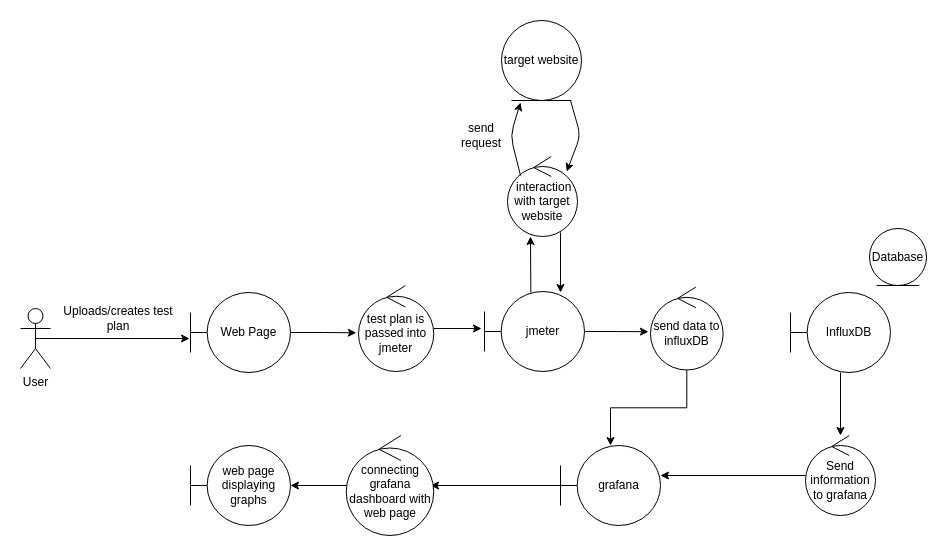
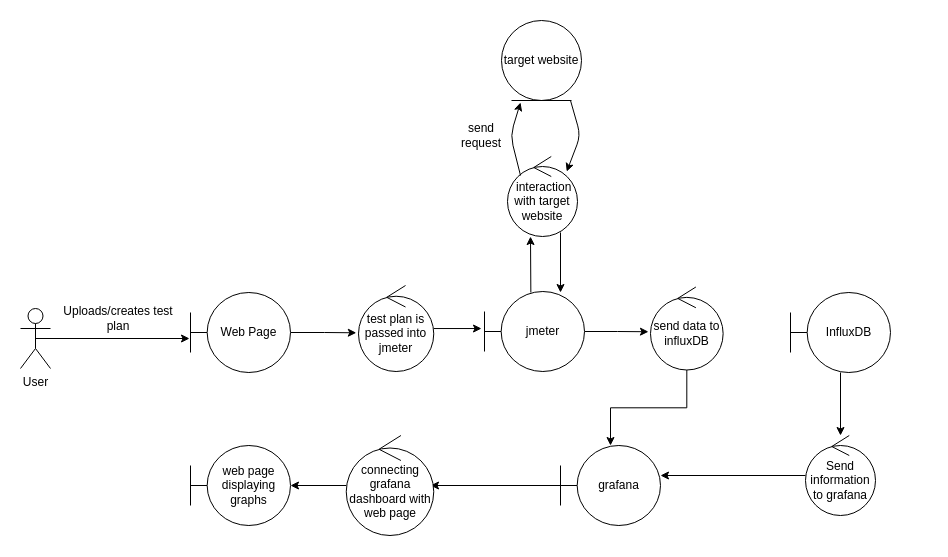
  <mxCell id="0" />
  <mxCell id="1" parent="0" />
  <mxCell id="2" style="edgeStyle=orthogonalEdgeStyle;rounded=0;orthogonalLoop=1;jettySize=auto;html=1;exitX=0.5;exitY=0.5;exitDx=0;exitDy=0;exitPerimeter=0;entryX=-0.01;entryY=0.575;entryDx=0;entryDy=0;entryPerimeter=0;" parent="1" source="3" target="5" edge="1"><mxGeometry relative="1" as="geometry" /></mxCell>
  <mxCell id="3" value="User&lt;br&gt;" style="shape=umlActor;verticalLabelPosition=bottom;verticalAlign=top;html=1;outlineConnect=0;" parent="1" vertex="1"><mxGeometry x="20" y="308" width="30" height="60" as="geometry" /></mxCell>
  <mxCell id="4" style="edgeStyle=orthogonalEdgeStyle;rounded=0;orthogonalLoop=1;jettySize=auto;html=1;entryX=-0.029;entryY=0.55;entryDx=0;entryDy=0;entryPerimeter=0;" edge="1" parent="1" source="5" target="8"><mxGeometry relative="1" as="geometry" /></mxCell>
  <mxCell id="5" value="Web Page" style="shape=umlBoundary;whiteSpace=wrap;html=1;" parent="1" vertex="1"><mxGeometry x="190" y="292" width="100" height="80" as="geometry" /></mxCell>
  <mxCell id="6" value="Uploads/creates test plan" style="text;html=1;strokeColor=none;fillColor=none;align=center;verticalAlign=middle;whiteSpace=wrap;rounded=0;" parent="1" vertex="1"><mxGeometry x="58" y="308" width="120" height="20" as="geometry" /></mxCell>
  <mxCell id="7" style="edgeStyle=orthogonalEdgeStyle;rounded=0;orthogonalLoop=1;jettySize=auto;html=1;entryX=-0.03;entryY=0.463;entryDx=0;entryDy=0;entryPerimeter=0;" edge="1" parent="1" source="8" target="10"><mxGeometry relative="1" as="geometry" /></mxCell>
  <mxCell id="8" value="test plan is passed into jmeter" style="ellipse;shape=umlControl;whiteSpace=wrap;html=1;" vertex="1" parent="1"><mxGeometry x="358" y="285" width="75.25" height="86" as="geometry" /></mxCell>
  <mxCell id="9" style="edgeStyle=orthogonalEdgeStyle;rounded=0;orthogonalLoop=1;jettySize=auto;html=1;entryX=-0.028;entryY=0.539;entryDx=0;entryDy=0;entryPerimeter=0;" edge="1" parent="1" source="10" target="19"><mxGeometry relative="1" as="geometry" /></mxCell>
  <mxCell id="10" value="jmeter" style="shape=umlBoundary;whiteSpace=wrap;html=1;" vertex="1" parent="1"><mxGeometry x="484" y="291" width="100" height="80" as="geometry" /></mxCell>
  <mxCell id="11" value="&amp;nbsp;interaction with target website" style="ellipse;shape=umlControl;whiteSpace=wrap;html=1;" vertex="1" parent="1"><mxGeometry x="507" y="156" width="70" height="80" as="geometry" /></mxCell>
  <mxCell id="12" value="target website" style="ellipse;shape=umlEntity;whiteSpace=wrap;html=1;" vertex="1" parent="1"><mxGeometry x="501" y="20" width="80" height="80" as="geometry" /></mxCell>
  <mxCell id="13" value="" style="endArrow=classic;html=1;entryX=0.846;entryY=0.188;entryDx=0;entryDy=0;entryPerimeter=0;" edge="1" parent="1" target="11"><mxGeometry width="50" height="50" relative="1" as="geometry"><mxPoint x="570" y="100" as="sourcePoint" /><mxPoint x="570" y="160" as="targetPoint" /><Array as="points"><mxPoint x="580" y="135" /></Array></mxGeometry></mxCell>
  <mxCell id="14" value="" style="endArrow=classic;html=1;exitX=0.186;exitY=0.238;exitDx=0;exitDy=0;exitPerimeter=0;" edge="1" parent="1" source="11"><mxGeometry width="50" height="50" relative="1" as="geometry"><mxPoint x="520" y="156" as="sourcePoint" /><mxPoint x="520" y="102" as="targetPoint" /><Array as="points"><mxPoint x="510" y="135" /></Array></mxGeometry></mxCell>
  <mxCell id="15" value="send request" style="text;html=1;strokeColor=none;fillColor=none;align=center;verticalAlign=middle;whiteSpace=wrap;rounded=0;" vertex="1" parent="1"><mxGeometry x="461" y="125" width="40" height="20" as="geometry" /></mxCell>
  <mxCell id="16" value="" style="endArrow=classic;html=1;entryX=0.495;entryY=0.988;entryDx=0;entryDy=0;entryPerimeter=0;" edge="1" parent="1"><mxGeometry width="50" height="50" relative="1" as="geometry"><mxPoint x="530.35" y="292" as="sourcePoint" /><mxPoint x="530" y="236.04" as="targetPoint" /></mxGeometry></mxCell>
  <mxCell id="17" value="" style="endArrow=classic;html=1;entryX=0.495;entryY=0.988;entryDx=0;entryDy=0;entryPerimeter=0;" edge="1" parent="1"><mxGeometry width="50" height="50" relative="1" as="geometry"><mxPoint x="560" y="231.96" as="sourcePoint" /><mxPoint x="560" y="292" as="targetPoint" /></mxGeometry></mxCell>
  <mxCell id="18" style="edgeStyle=orthogonalEdgeStyle;rounded=0;orthogonalLoop=1;jettySize=auto;html=1;" edge="1" parent="1" source="19" target="26"><mxGeometry relative="1" as="geometry" /></mxCell>
  <mxCell id="19" value="send data to influxDB" style="ellipse;shape=umlControl;whiteSpace=wrap;html=1;" vertex="1" parent="1"><mxGeometry x="650" y="286.5" width="72.63" height="83" as="geometry" /></mxCell>
  <mxCell id="20" style="edgeStyle=orthogonalEdgeStyle;rounded=0;orthogonalLoop=1;jettySize=auto;html=1;entryX=0.5;entryY=0;entryDx=0;entryDy=0;entryPerimeter=0;" edge="1" parent="1" source="21" target="24"><mxGeometry relative="1" as="geometry" /></mxCell>
  <mxCell id="21" value="InfluxDB" style="shape=umlBoundary;whiteSpace=wrap;html=1;" vertex="1" parent="1"><mxGeometry x="790" y="292" width="100" height="80" as="geometry" /></mxCell>
- <mxCell id="22" value="Database" style="ellipse;shape=umlEntity;whiteSpace=wrap;html=1;" vertex="1" parent="1"><mxGeometry x="869" y="228" width="57" height="57" as="geometry" /></mxCell>
  <mxCell id="23" style="edgeStyle=orthogonalEdgeStyle;rounded=0;orthogonalLoop=1;jettySize=auto;html=1;entryX=1;entryY=0.375;entryDx=0;entryDy=0;entryPerimeter=0;" edge="1" parent="1" source="24" target="26"><mxGeometry relative="1" as="geometry" /></mxCell>
  <mxCell id="24" value="Send information to grafana" style="ellipse;shape=umlControl;whiteSpace=wrap;html=1;" vertex="1" parent="1"><mxGeometry x="805" y="435" width="70" height="80" as="geometry" /></mxCell>
  <mxCell id="25" style="edgeStyle=orthogonalEdgeStyle;rounded=0;orthogonalLoop=1;jettySize=auto;html=1;entryX=0.963;entryY=0.5;entryDx=0;entryDy=0;entryPerimeter=0;" edge="1" parent="1" source="26" target="29"><mxGeometry relative="1" as="geometry"><mxPoint x="470" y="485" as="targetPoint" /></mxGeometry></mxCell>
  <mxCell id="26" value="grafana" style="shape=umlBoundary;whiteSpace=wrap;html=1;" vertex="1" parent="1"><mxGeometry x="560" y="445" width="100" height="80" as="geometry" /></mxCell>
  <mxCell id="27" value="web page displaying graphs" style="shape=umlBoundary;whiteSpace=wrap;html=1;" vertex="1" parent="1"><mxGeometry x="190" y="445" width="100" height="80" as="geometry" /></mxCell>
  <mxCell id="28" style="edgeStyle=orthogonalEdgeStyle;rounded=0;orthogonalLoop=1;jettySize=auto;html=1;entryX=1;entryY=0.5;entryDx=0;entryDy=0;entryPerimeter=0;" edge="1" parent="1" source="29" target="27"><mxGeometry relative="1" as="geometry" /></mxCell>
  <mxCell id="29" value="connecting grafana dashboard with web page" style="ellipse;shape=umlControl;whiteSpace=wrap;html=1;" vertex="1" parent="1"><mxGeometry x="345.75" y="435" width="87.5" height="100" as="geometry" /></mxCell>
